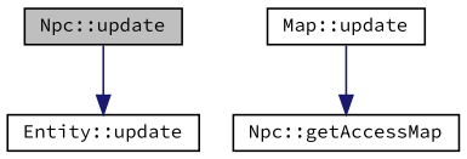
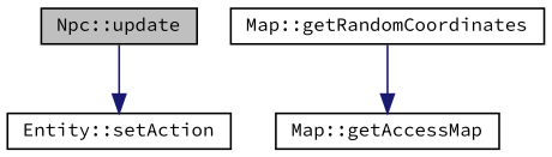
  digraph {
    fontname="Source Code Pro"
    rankdir=TB
    node [color=black fillcolor=white fontname="Source Code Pro" fontsize=10 shape=record style=filled]
    edge [color=midnightblue fontname="Source Code Pro" fontsize=10 labelfontname=Helvetica labelfontsize=10 style=solid]
    n1 [fillcolor=grey75 fontcolor=black height=0.2 label="Npc::update" width=0.4]
-   n2 [height=0.2 label="Entity::update" width=0.4]
-   n3 [height=0.2 label="Map::update" width=0.4]
-   n4 [height=0.2 label="Npc::getAccessMap" width=0.4]
+   n2 [height=0.2 label="Entity::setAction" width=0.4]
+   n3 [height=0.2 label="Map::getRandomCoordinates" width=0.4]
+   n4 [height=0.2 label="Map::getAccessMap" width=0.4]
    n1 -> n2
    n3 -> n4
  }
